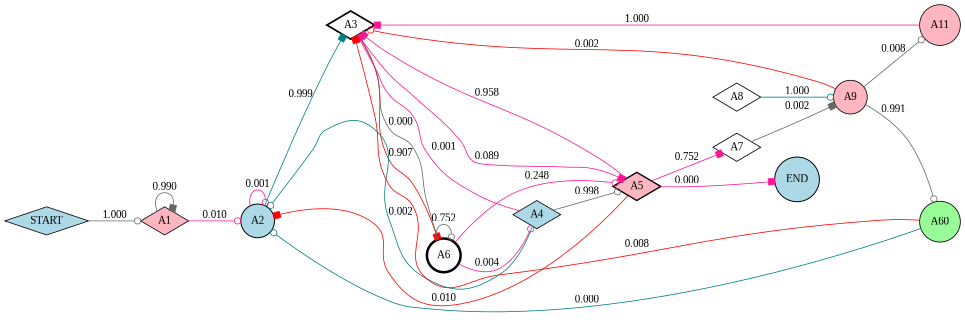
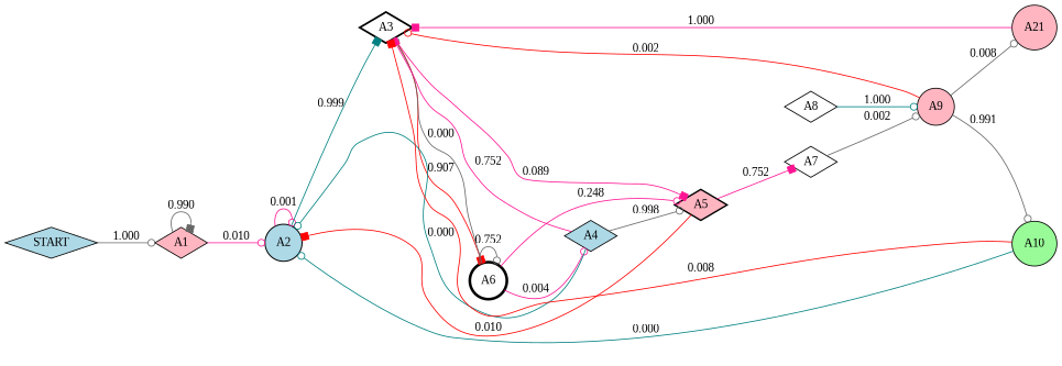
  digraph {
    fontname="Liberation Serif"
    rankdir=LR
    node [color=black fillcolor=lightblue fontcolor=black fontname="Liberation Serif" penwidth=1.0309961033426673 shape=diamond style=filled]
    edge [arrowhead=odot color=deeppink fontcolor=black fontname="Liberation Serif" weight=0.001]
    START [penwidth=1.0000014344647221]
    A1 [fillcolor=lightpink penwidth=1.0001434443261057]
    A2 [penwidth=1.253687221625438 shape=circle]
    A3 [fillcolor=white penwidth=2.1861411597174647]
    A5 [fillcolor=lightpink penwidth=1.7488670195274043]
    A6 [fillcolor=white penwidth=3.215935343025307 shape=circle]
    A4 [penwidth=1.0029497773003504]
    A7 [fillcolor=white]
-   END [penwidth=1.2500017930809026 shape=circle]
    A9 [fillcolor=lightpink shape=circle]
    A8 [fillcolor=white penwidth=1.0309490749296462]
-   A10 [fillcolor=palegreen penwidth=1.030709650281521 shape=circle label=A60]
-   A11 [fillcolor=lightpink penwidth=1.0002352464195012 shape=circle]
+   A10 [fillcolor=palegreen penwidth=1.030709650281521 shape=circle]
+   A11 [fillcolor=lightpink penwidth=1.0002352464195012 shape=circle label=A21]
    START -> A1 [color=gray40 label=1.000 weight=1.0]
    A1 -> A1 [arrowhead=box color=gray40 label=0.990 weight=0.99]
    A1 -> A2 [label=0.010 weight=0.01]
    A2 -> A2 [label=0.001]
    A2 -> A3 [arrowhead=box color=teal label=0.999 weight=0.9990277102576568]
    A3 -> A5 [arrowhead=box label=0.089 weight=0.08895826990191817]
    A3 -> A6 [arrowhead=box color=red label=0.907 weight=0.9074215195732481]
    A5 -> A2 [arrowhead=box color=red label=0.010 weight=0.003604612072986354]
-   A5 -> A3 [arrowhead=box label=0.958 weight=0.9582371898106347]
    A5 -> A7 [arrowhead=box label=0.752 weight=0.03815643805189022]
-   A5 -> END [arrowhead=box label=0.000]
    A6 -> A3 [color=gray40 label=0.000]
    A6 -> A5 [label=0.248 weight=0.24771390682656827]
    A6 -> A6 [color=gray40 label=0.752 weight=0.7522697570725707]
    A6 -> A4 [label=0.004 weight=0.003620210524833729]
-   A4 -> A2 [color=teal label=0.002]
-   A4 -> A3 [arrowhead=box label=0.001 weight=0.0014584346135148275]
+   A4 -> A2 [color=teal label=0.000]
+   A4 -> A3 [arrowhead=box label=0.752 weight=0.0014584346135148275]
    A4 -> A5 [color=gray40 label=0.998 weight=0.9980554205153136]
-   A7 -> A9 [arrowhead=box color=gray40 label=0.002 weight=0.0015222104340606116]
+   A7 -> A9 [color=gray40 label=0.002 weight=0.0015222104340606116]
    A9 -> A3 [color=red label=0.002 weight=0.0017067207897043222]
    A9 -> A10 [color=gray40 label=0.991 weight=0.9907283546289035]
    A9 -> A11 [color=gray40 label=0.008 weight=0.00756492458139213]
    A8 -> A9 [color=teal label=1.000 weight=1.0]
    A10 -> A2 [color=teal label=0.000]
    A10 -> A3 [arrowhead=box color=red label=0.008 weight=0.9997672036502467]
    A11 -> A3 [arrowhead=box label=1.000 weight=1.0]
  }
